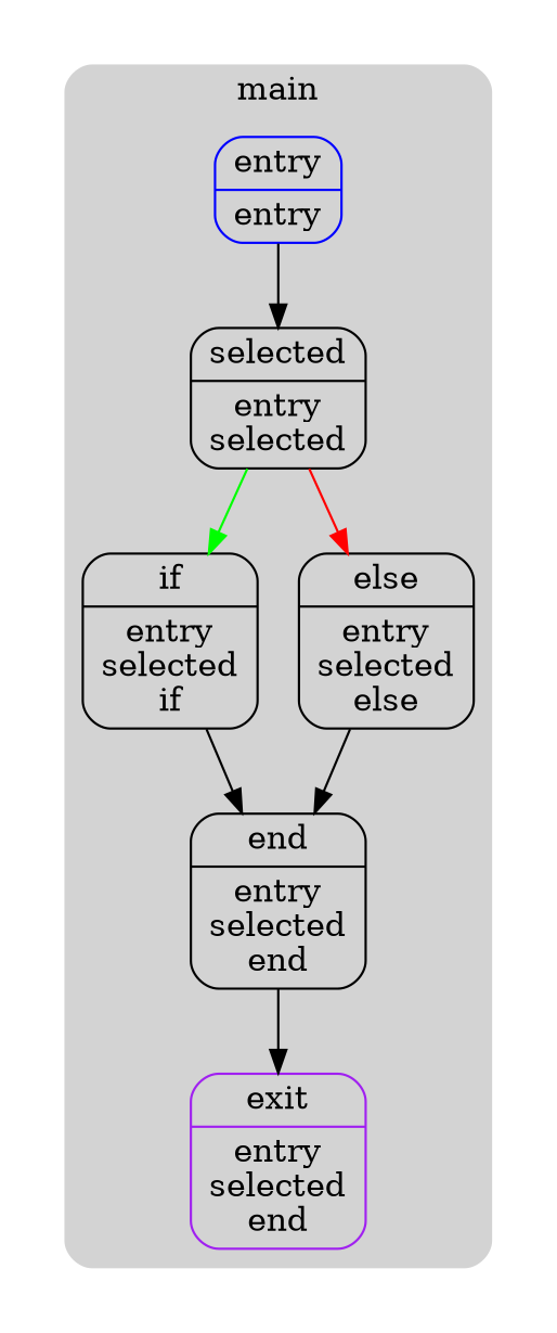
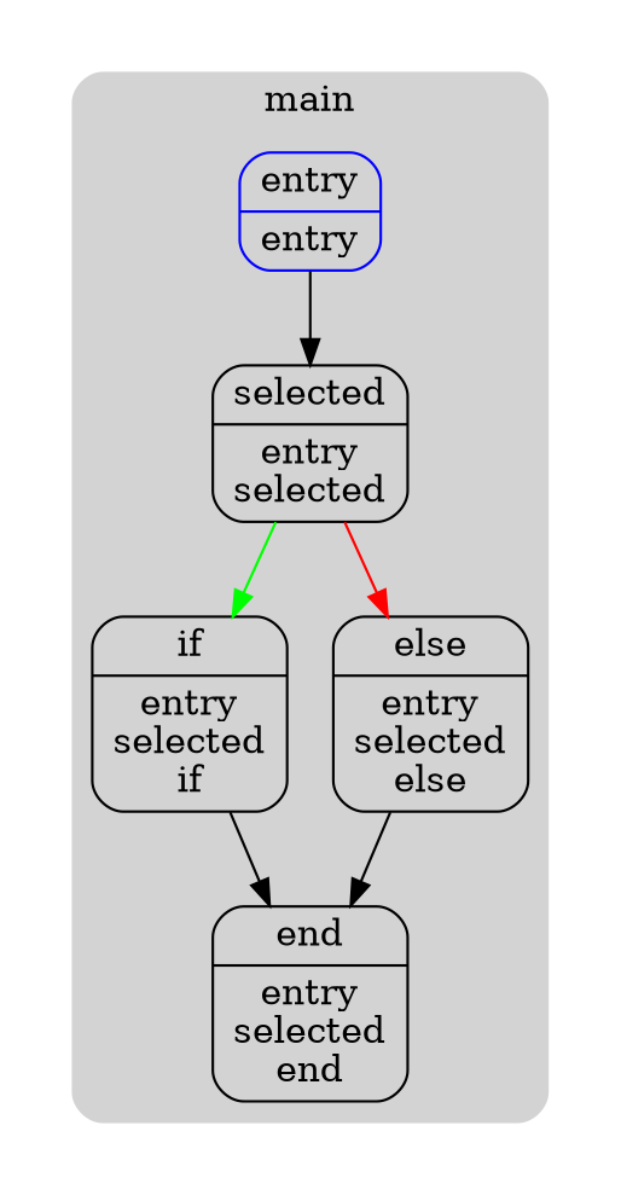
  digraph {
    compound=true
    fontname="DejaVu Serif"
    node [color=black shape=Mrecord fontname="DejaVu Serif"]
    edge [fontname="DejaVu Serif"]
    n1 [color=blue label="{entry|entry}"]
    n2 [label="{selected|entry\nselected}"]
    n3 [label="{if|entry\nselected\nif}"]
    n4 [label="{else|entry\nselected\nelse}"]
    n5 [label="{end|entry\nselected\nend}"]
-   n6 [color=purple label="{exit|entry\nselected\nend}"]
    subgraph cluster_1 {
      peripheries=0
      subgraph cluster_2 {
        peripheries=0
        subgraph cluster_3 {
          bgcolor=lightgray
          color=darkgray
          label=main
          peripheries=0
          style=rounded
          n1
          n2
          n3
          n4
          n5
-         n6
        }
      }
    }
    n1 -> n2
    n2 -> n3 [color=green]
    n2 -> n4 [color=red]
    n3 -> n5
    n4 -> n5
-   n5 -> n6 [color=black]
  }
